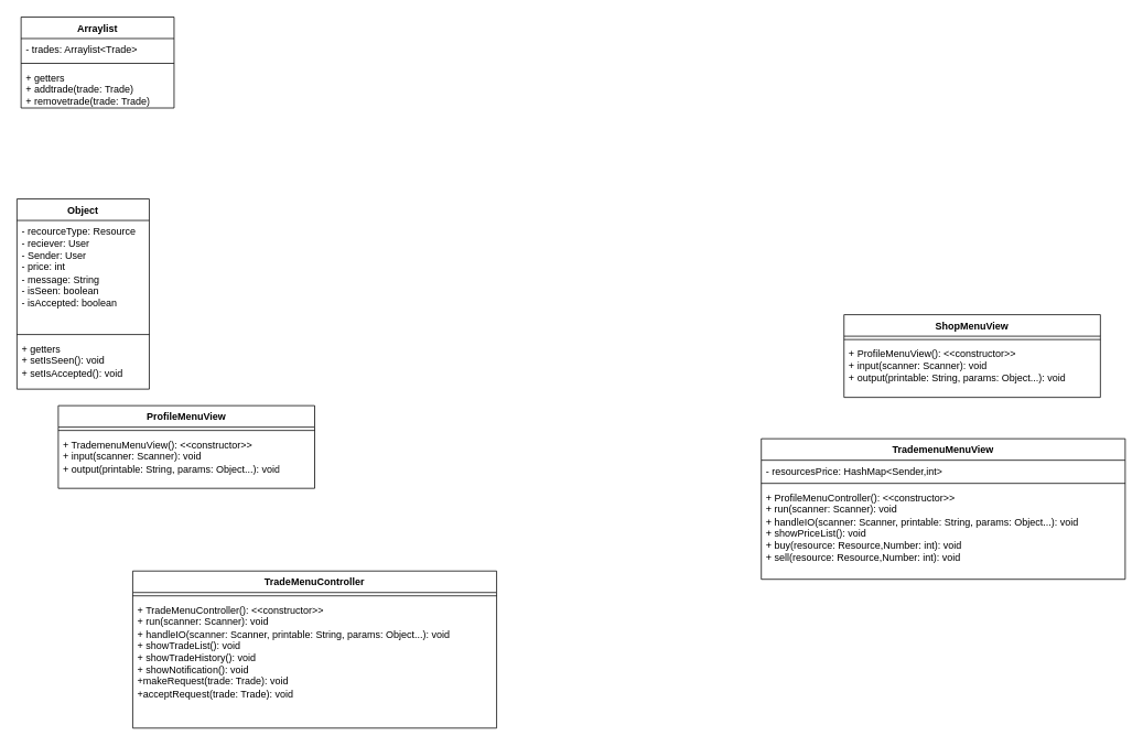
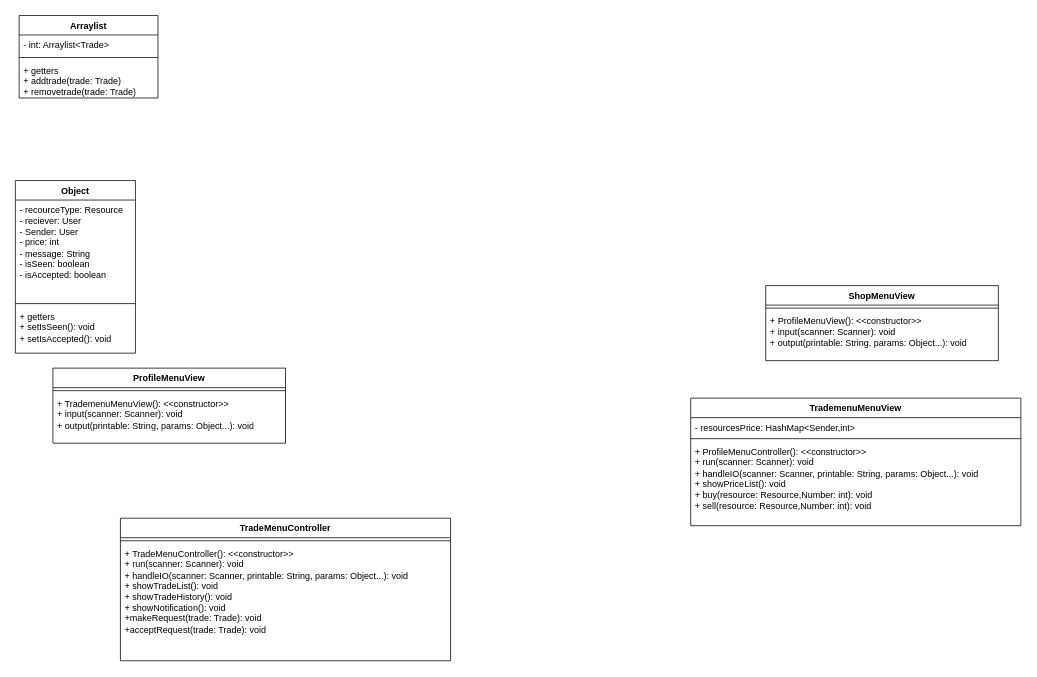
  <mxCell id="0" />
  <mxCell id="1" parent="0" />
  <mxCell id="2" value="Arraylist" style="swimlane;fontStyle=1;align=center;verticalAlign=top;childLayout=stackLayout;horizontal=1;startSize=26;horizontalStack=0;resizeParent=1;resizeParentMax=0;resizeLast=0;collapsible=1;marginBottom=0;whiteSpace=wrap;html=1;" vertex="1" parent="1"><mxGeometry x="25" y="20" width="185" height="110" as="geometry" /></mxCell>
- <mxCell id="3" value="- trades: Arraylist&amp;lt;Trade&amp;gt;" style="text;strokeColor=none;fillColor=none;align=left;verticalAlign=top;spacingLeft=4;spacingRight=4;overflow=hidden;rotatable=0;points=[[0,0.5],[1,0.5]];portConstraint=eastwest;whiteSpace=wrap;html=1;" vertex="1" parent="2"><mxGeometry y="26" width="185" height="26" as="geometry" /></mxCell>
+ <mxCell id="3" value="- int: Arraylist&amp;lt;Trade&amp;gt;" style="text;strokeColor=none;fillColor=none;align=left;verticalAlign=top;spacingLeft=4;spacingRight=4;overflow=hidden;rotatable=0;points=[[0,0.5],[1,0.5]];portConstraint=eastwest;whiteSpace=wrap;html=1;" vertex="1" parent="2"><mxGeometry y="26" width="185" height="26" as="geometry" /></mxCell>
  <mxCell id="4" value="" style="line;strokeWidth=1;fillColor=none;align=left;verticalAlign=middle;spacingTop=-1;spacingLeft=3;spacingRight=3;rotatable=0;labelPosition=right;points=[];portConstraint=eastwest;strokeColor=inherit;" vertex="1" parent="2"><mxGeometry y="52" width="185" height="8" as="geometry" /></mxCell>
  <mxCell id="5" value="+ getters&lt;br&gt;+ addtrade(trade: Trade)&lt;br&gt;+ removetrade(trade: Trade)" style="text;strokeColor=none;fillColor=none;align=left;verticalAlign=top;spacingLeft=4;spacingRight=4;overflow=hidden;rotatable=0;points=[[0,0.5],[1,0.5]];portConstraint=eastwest;whiteSpace=wrap;html=1;" vertex="1" parent="2"><mxGeometry y="60" width="185" height="50" as="geometry" /></mxCell>
  <mxCell id="6" value="Object" style="swimlane;fontStyle=1;align=center;verticalAlign=top;childLayout=stackLayout;horizontal=1;startSize=26;horizontalStack=0;resizeParent=1;resizeParentMax=0;resizeLast=0;collapsible=1;marginBottom=0;whiteSpace=wrap;html=1;" vertex="1" parent="1"><mxGeometry x="20" y="240" width="160" height="230" as="geometry" /></mxCell>
  <mxCell id="7" value="- recourceType: Resource&lt;br&gt;- reciever: User&lt;br&gt;- Sender: User&lt;br&gt;- price: int&lt;br&gt;- message: String&lt;br&gt;- isSeen: boolean&lt;br&gt;- isAccepted: boolean" style="text;strokeColor=none;fillColor=none;align=left;verticalAlign=top;spacingLeft=4;spacingRight=4;overflow=hidden;rotatable=0;points=[[0,0.5],[1,0.5]];portConstraint=eastwest;whiteSpace=wrap;html=1;" vertex="1" parent="6"><mxGeometry y="26" width="160" height="134" as="geometry" /></mxCell>
  <mxCell id="8" value="" style="line;strokeWidth=1;fillColor=none;align=left;verticalAlign=middle;spacingTop=-1;spacingLeft=3;spacingRight=3;rotatable=0;labelPosition=right;points=[];portConstraint=eastwest;strokeColor=inherit;" vertex="1" parent="6"><mxGeometry y="160" width="160" height="8" as="geometry" /></mxCell>
  <mxCell id="9" value="+ getters&lt;br&gt;+ setIsSeen(): void&lt;br&gt;+ setIsAccepted(): void" style="text;strokeColor=none;fillColor=none;align=left;verticalAlign=top;spacingLeft=4;spacingRight=4;overflow=hidden;rotatable=0;points=[[0,0.5],[1,0.5]];portConstraint=eastwest;whiteSpace=wrap;html=1;" vertex="1" parent="6"><mxGeometry y="168" width="160" height="62" as="geometry" /></mxCell>
  <mxCell id="10" value="ProfileMenuView" style="swimlane;fontStyle=1;align=center;verticalAlign=top;childLayout=stackLayout;horizontal=1;startSize=26;horizontalStack=0;resizeParent=1;resizeParentMax=0;resizeLast=0;collapsible=1;marginBottom=0;whiteSpace=wrap;html=1;" vertex="1" parent="1"><mxGeometry x="70" y="490" width="310" height="100" as="geometry" /></mxCell>
  <mxCell id="11" value="" style="line;strokeWidth=1;fillColor=none;align=left;verticalAlign=middle;spacingTop=-1;spacingLeft=3;spacingRight=3;rotatable=0;labelPosition=right;points=[];portConstraint=eastwest;strokeColor=inherit;" vertex="1" parent="10"><mxGeometry y="26" width="310" height="8" as="geometry" /></mxCell>
  <mxCell id="12" value="+ TrademenuMenuView(): &amp;lt;&amp;lt;constructor&amp;gt;&amp;gt;&lt;br&gt;+ input(scanner: Scanner): void&lt;br&gt;+ output(printable: String, params: Object...): void" style="text;strokeColor=none;fillColor=none;align=left;verticalAlign=top;spacingLeft=4;spacingRight=4;overflow=hidden;rotatable=0;points=[[0,0.5],[1,0.5]];portConstraint=eastwest;whiteSpace=wrap;html=1;" vertex="1" parent="10"><mxGeometry y="34" width="310" height="66" as="geometry" /></mxCell>
  <mxCell id="13" value="TradeMenuController" style="swimlane;fontStyle=1;align=center;verticalAlign=top;childLayout=stackLayout;horizontal=1;startSize=26;horizontalStack=0;resizeParent=1;resizeParentMax=0;resizeLast=0;collapsible=1;marginBottom=0;whiteSpace=wrap;html=1;" vertex="1" parent="1"><mxGeometry x="160" y="690" width="440" height="190" as="geometry" /></mxCell>
  <mxCell id="14" value="" style="line;strokeWidth=1;fillColor=none;align=left;verticalAlign=middle;spacingTop=-1;spacingLeft=3;spacingRight=3;rotatable=0;labelPosition=right;points=[];portConstraint=eastwest;strokeColor=inherit;" vertex="1" parent="13"><mxGeometry y="26" width="440" height="8" as="geometry" /></mxCell>
  <mxCell id="15" value="+ TradeMenuController(): &amp;lt;&amp;lt;constructor&amp;gt;&amp;gt;&lt;br&gt;+ run(scanner: Scanner): void&lt;br&gt;+ handleIO(scanner: Scanner,&amp;nbsp;printable: String, params: Object...): void&lt;br&gt;+ showTradeList(): void&lt;br&gt;+ showTradeHistory(): void&lt;br&gt;+ showNotification(): void&lt;br&gt;+makeRequest(trade: Trade): void&lt;br&gt;+acceptRequest(trade: Trade): void" style="text;strokeColor=none;fillColor=none;align=left;verticalAlign=top;spacingLeft=4;spacingRight=4;overflow=hidden;rotatable=0;points=[[0,0.5],[1,0.5]];portConstraint=eastwest;whiteSpace=wrap;html=1;" vertex="1" parent="13"><mxGeometry y="34" width="440" height="156" as="geometry" /></mxCell>
  <mxCell id="16" value="ShopMenuView" style="swimlane;fontStyle=1;align=center;verticalAlign=top;childLayout=stackLayout;horizontal=1;startSize=26;horizontalStack=0;resizeParent=1;resizeParentMax=0;resizeLast=0;collapsible=1;marginBottom=0;whiteSpace=wrap;html=1;" vertex="1" parent="1"><mxGeometry x="1020" y="380" width="310" height="100" as="geometry" /></mxCell>
  <mxCell id="17" value="" style="line;strokeWidth=1;fillColor=none;align=left;verticalAlign=middle;spacingTop=-1;spacingLeft=3;spacingRight=3;rotatable=0;labelPosition=right;points=[];portConstraint=eastwest;strokeColor=inherit;" vertex="1" parent="16"><mxGeometry y="26" width="310" height="8" as="geometry" /></mxCell>
  <mxCell id="18" value="+ ProfileMenuView(): &amp;lt;&amp;lt;constructor&amp;gt;&amp;gt;&lt;br&gt;+ input(scanner: Scanner): void&lt;br&gt;+ output(printable: String, params: Object...): void" style="text;strokeColor=none;fillColor=none;align=left;verticalAlign=top;spacingLeft=4;spacingRight=4;overflow=hidden;rotatable=0;points=[[0,0.5],[1,0.5]];portConstraint=eastwest;whiteSpace=wrap;html=1;" vertex="1" parent="16"><mxGeometry y="34" width="310" height="66" as="geometry" /></mxCell>
  <mxCell id="19" value="TrademenuMenuView" style="swimlane;fontStyle=1;align=center;verticalAlign=top;childLayout=stackLayout;horizontal=1;startSize=26;horizontalStack=0;resizeParent=1;resizeParentMax=0;resizeLast=0;collapsible=1;marginBottom=0;whiteSpace=wrap;html=1;" vertex="1" parent="1"><mxGeometry x="920" y="530" width="440" height="170" as="geometry" /></mxCell>
  <mxCell id="20" value="- resourcesPrice: HashMap&amp;lt;Sender,int&amp;gt;" style="text;strokeColor=none;fillColor=none;align=left;verticalAlign=top;spacingLeft=4;spacingRight=4;overflow=hidden;rotatable=0;points=[[0,0.5],[1,0.5]];portConstraint=eastwest;whiteSpace=wrap;html=1;" vertex="1" parent="19"><mxGeometry y="26" width="440" height="24" as="geometry" /></mxCell>
  <mxCell id="21" value="" style="line;strokeWidth=1;fillColor=none;align=left;verticalAlign=middle;spacingTop=-1;spacingLeft=3;spacingRight=3;rotatable=0;labelPosition=right;points=[];portConstraint=eastwest;strokeColor=inherit;" vertex="1" parent="19"><mxGeometry y="50" width="440" height="8" as="geometry" /></mxCell>
  <mxCell id="22" value="+ ProfileMenuController(): &amp;lt;&amp;lt;constructor&amp;gt;&amp;gt;&lt;br&gt;+ run(scanner: Scanner): void&lt;br&gt;+ handleIO(scanner: Scanner,&amp;nbsp;printable: String, params: Object...): void&lt;br&gt;+ showPriceList(): void&lt;br&gt;+ buy(resource: Resource,Number: int): void&lt;br&gt;+ sell(resource: Resource,Number: int): void" style="text;strokeColor=none;fillColor=none;align=left;verticalAlign=top;spacingLeft=4;spacingRight=4;overflow=hidden;rotatable=0;points=[[0,0.5],[1,0.5]];portConstraint=eastwest;whiteSpace=wrap;html=1;" vertex="1" parent="19"><mxGeometry y="58" width="440" height="112" as="geometry" /></mxCell>
